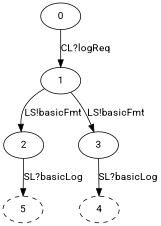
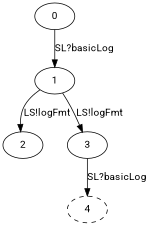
  strict digraph {
    edge_default="{}"
    fontname=Roboto
    node_default="{}"
    node [fontname=Roboto]
    edge [fontname=Roboto]
    n1 [label=0]
    n2 [label=1]
    n3 [label=2]
    n4 [label=3]
-   n5 [label=5 style=dashed]
    n6 [label=4 style=dashed]
-   n1 -> n2 [label="CL?logReq"]
-   n2 -> n3 [label="LS!basicFmt"]
-   n2 -> n4 [label="LS!basicFmt"]
-   n3 -> n5 [label="SL?basicLog"]
+   n1 -> n2 [label="SL?basicLog"]
+   n2 -> n3 [label="LS!logFmt"]
+   n2 -> n4 [label="LS!logFmt"]
    n4 -> n6 [label="SL?basicLog"]
  }
